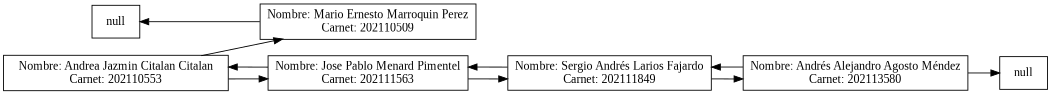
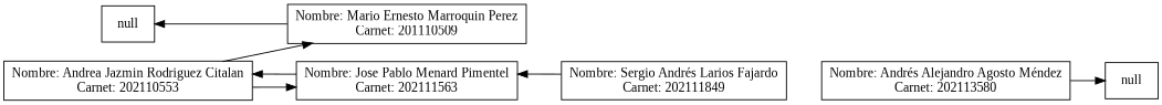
  digraph {
    fontname="Liberation Serif"
    rankdir=LR
    node [fontname="Liberation Serif" shape=record]
    edge [fontname="Liberation Serif"]
    n1 [label=null]
-   n2 [label="Nombre: Mario Ernesto Marroquin Perez\nCarnet: 202110509"]
+   n2 [label="Nombre: Mario Ernesto Marroquin Perez\nCarnet: 201110509"]
    n3 [label=null]
-   n4 [label="Nombre: Andrea Jazmin Citalan Citalan\nCarnet: 202110553"]
+   n4 [label="Nombre: Andrea Jazmin Rodriguez Citalan\nCarnet: 202110553"]
    n5 [label="Nombre: Jose Pablo Menard Pimentel\nCarnet: 202111563"]
    n6 [label="Nombre: Sergio Andrés Larios Fajardo\nCarnet: 202111849"]
    n7 [label="Nombre: Andrés Alejandro Agosto Méndez\nCarnet: 202113580"]
    n1 -> n2 [dir=back]
    n4 -> n2
    n4 -> n5
    n5 -> n4
-   n5 -> n6
    n6 -> n5
-   n6 -> n7
    n7 -> n3
-   n7 -> n6
  }
